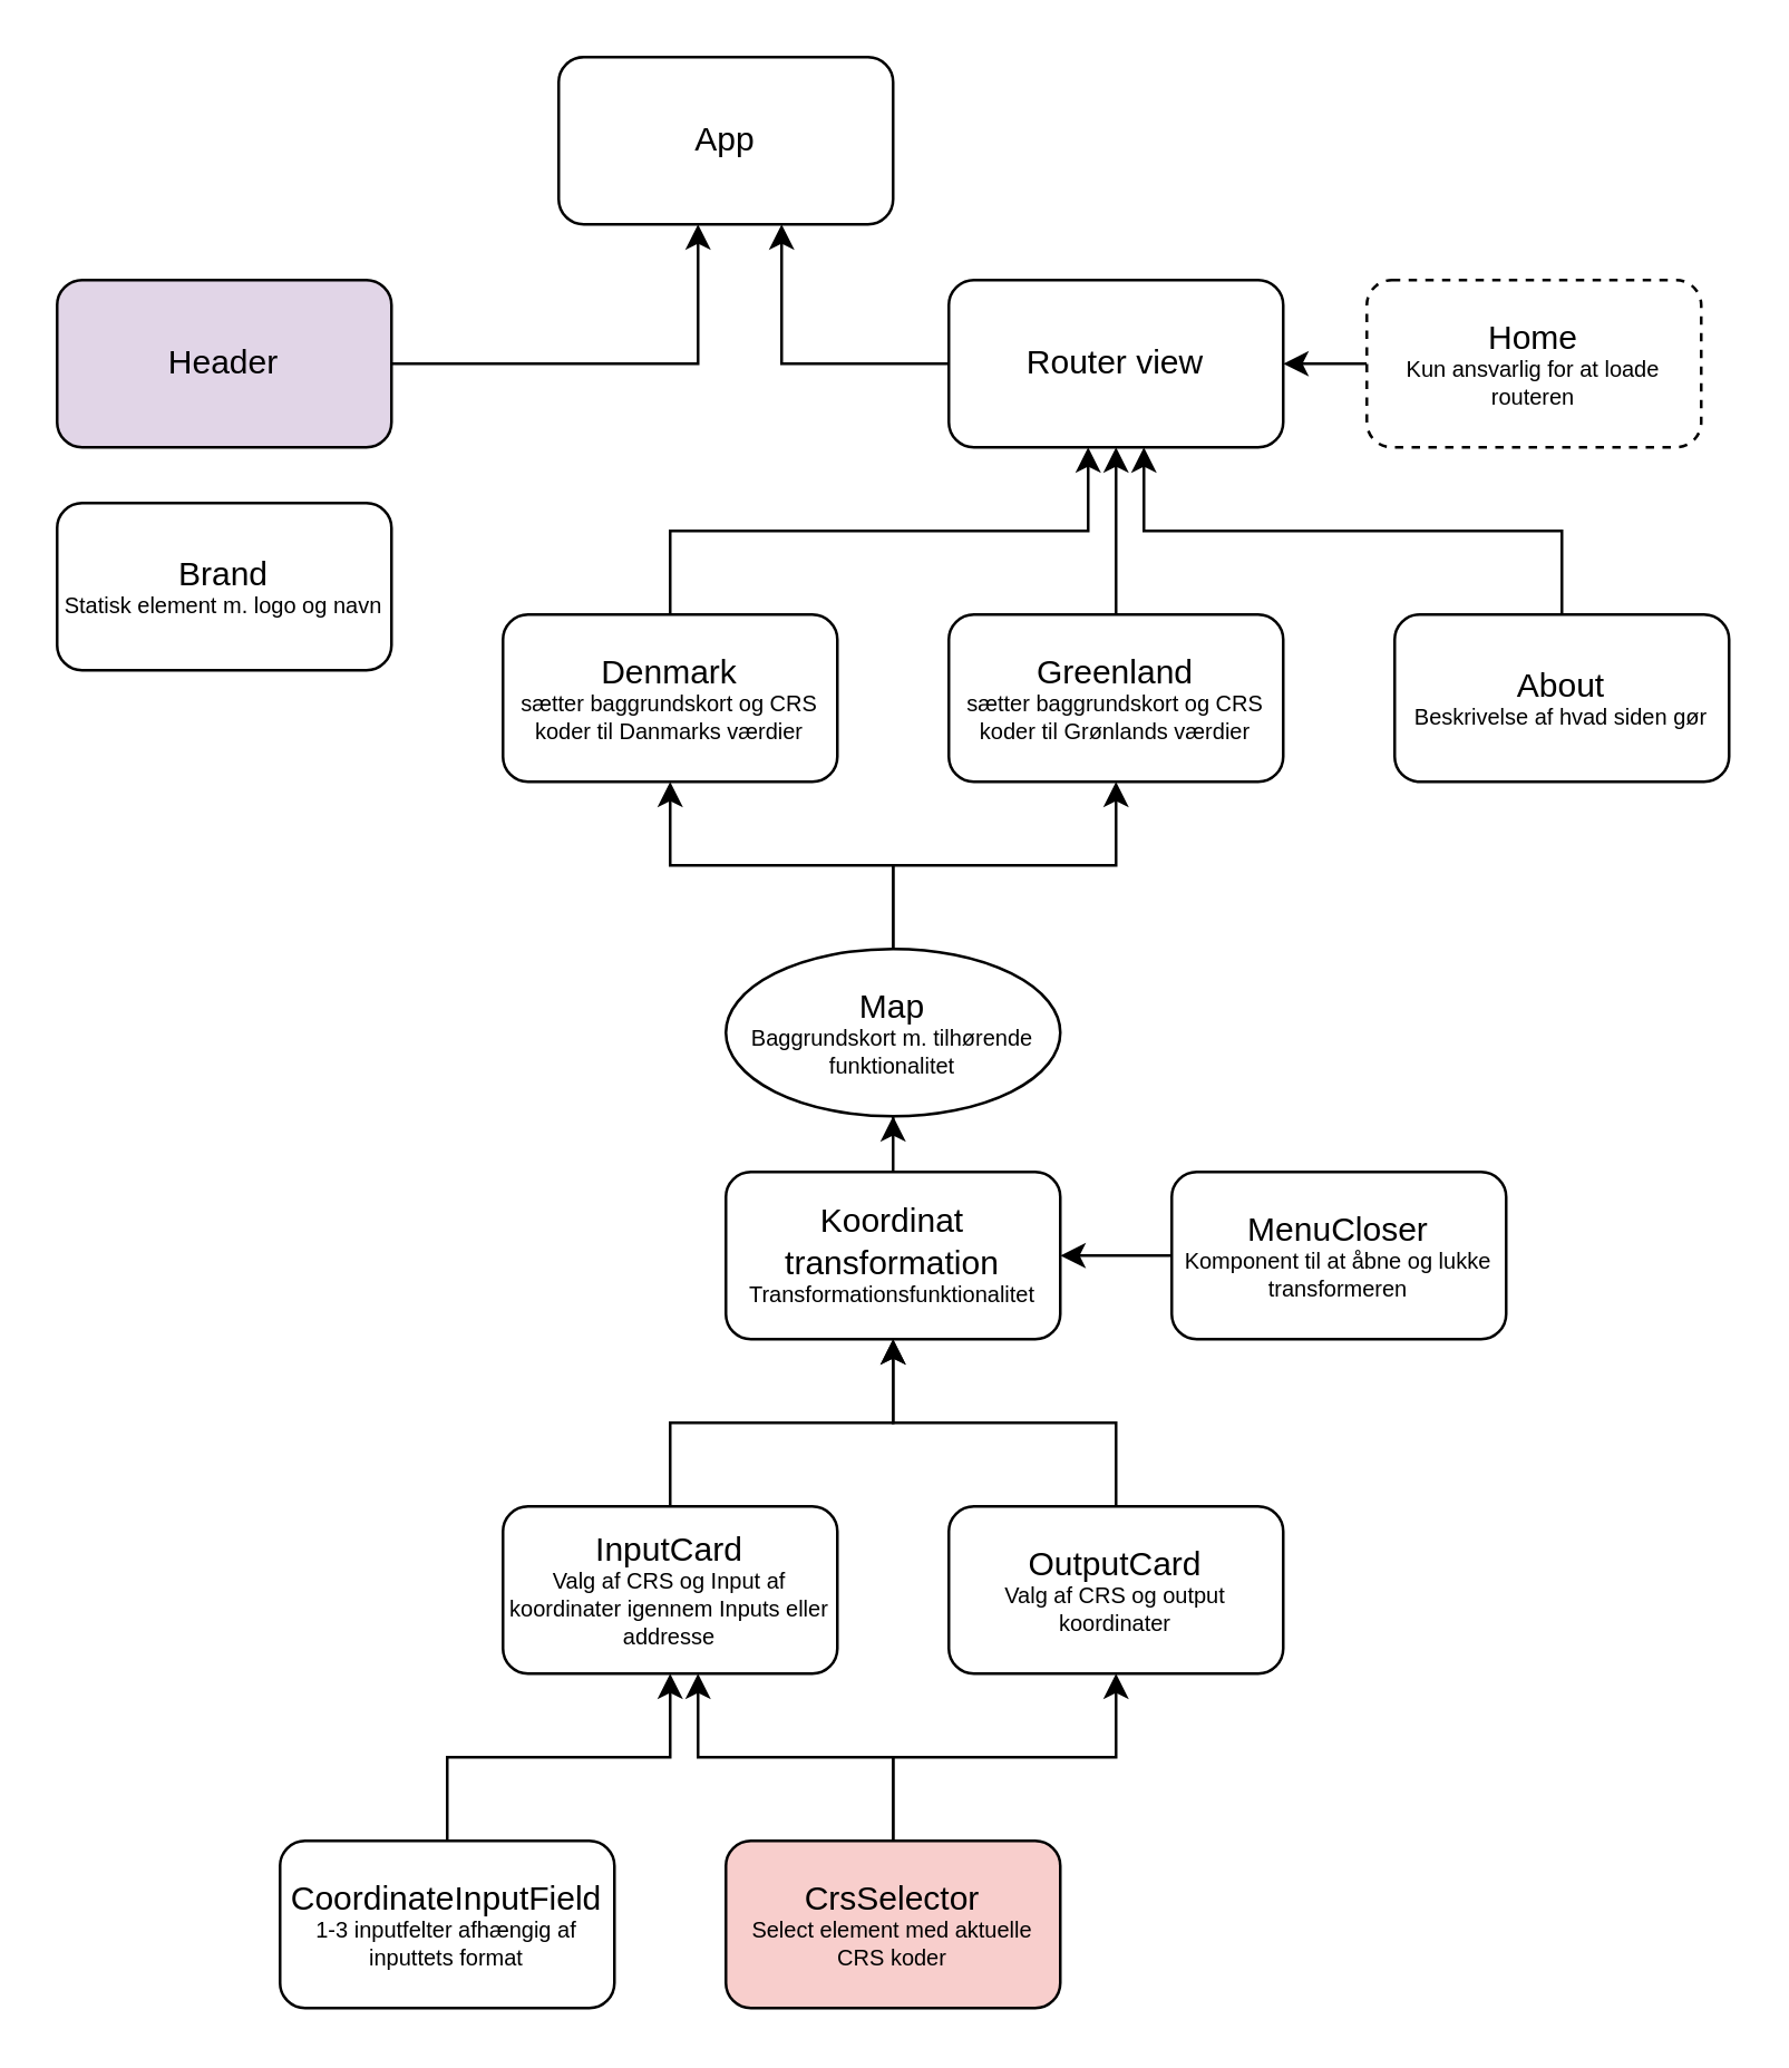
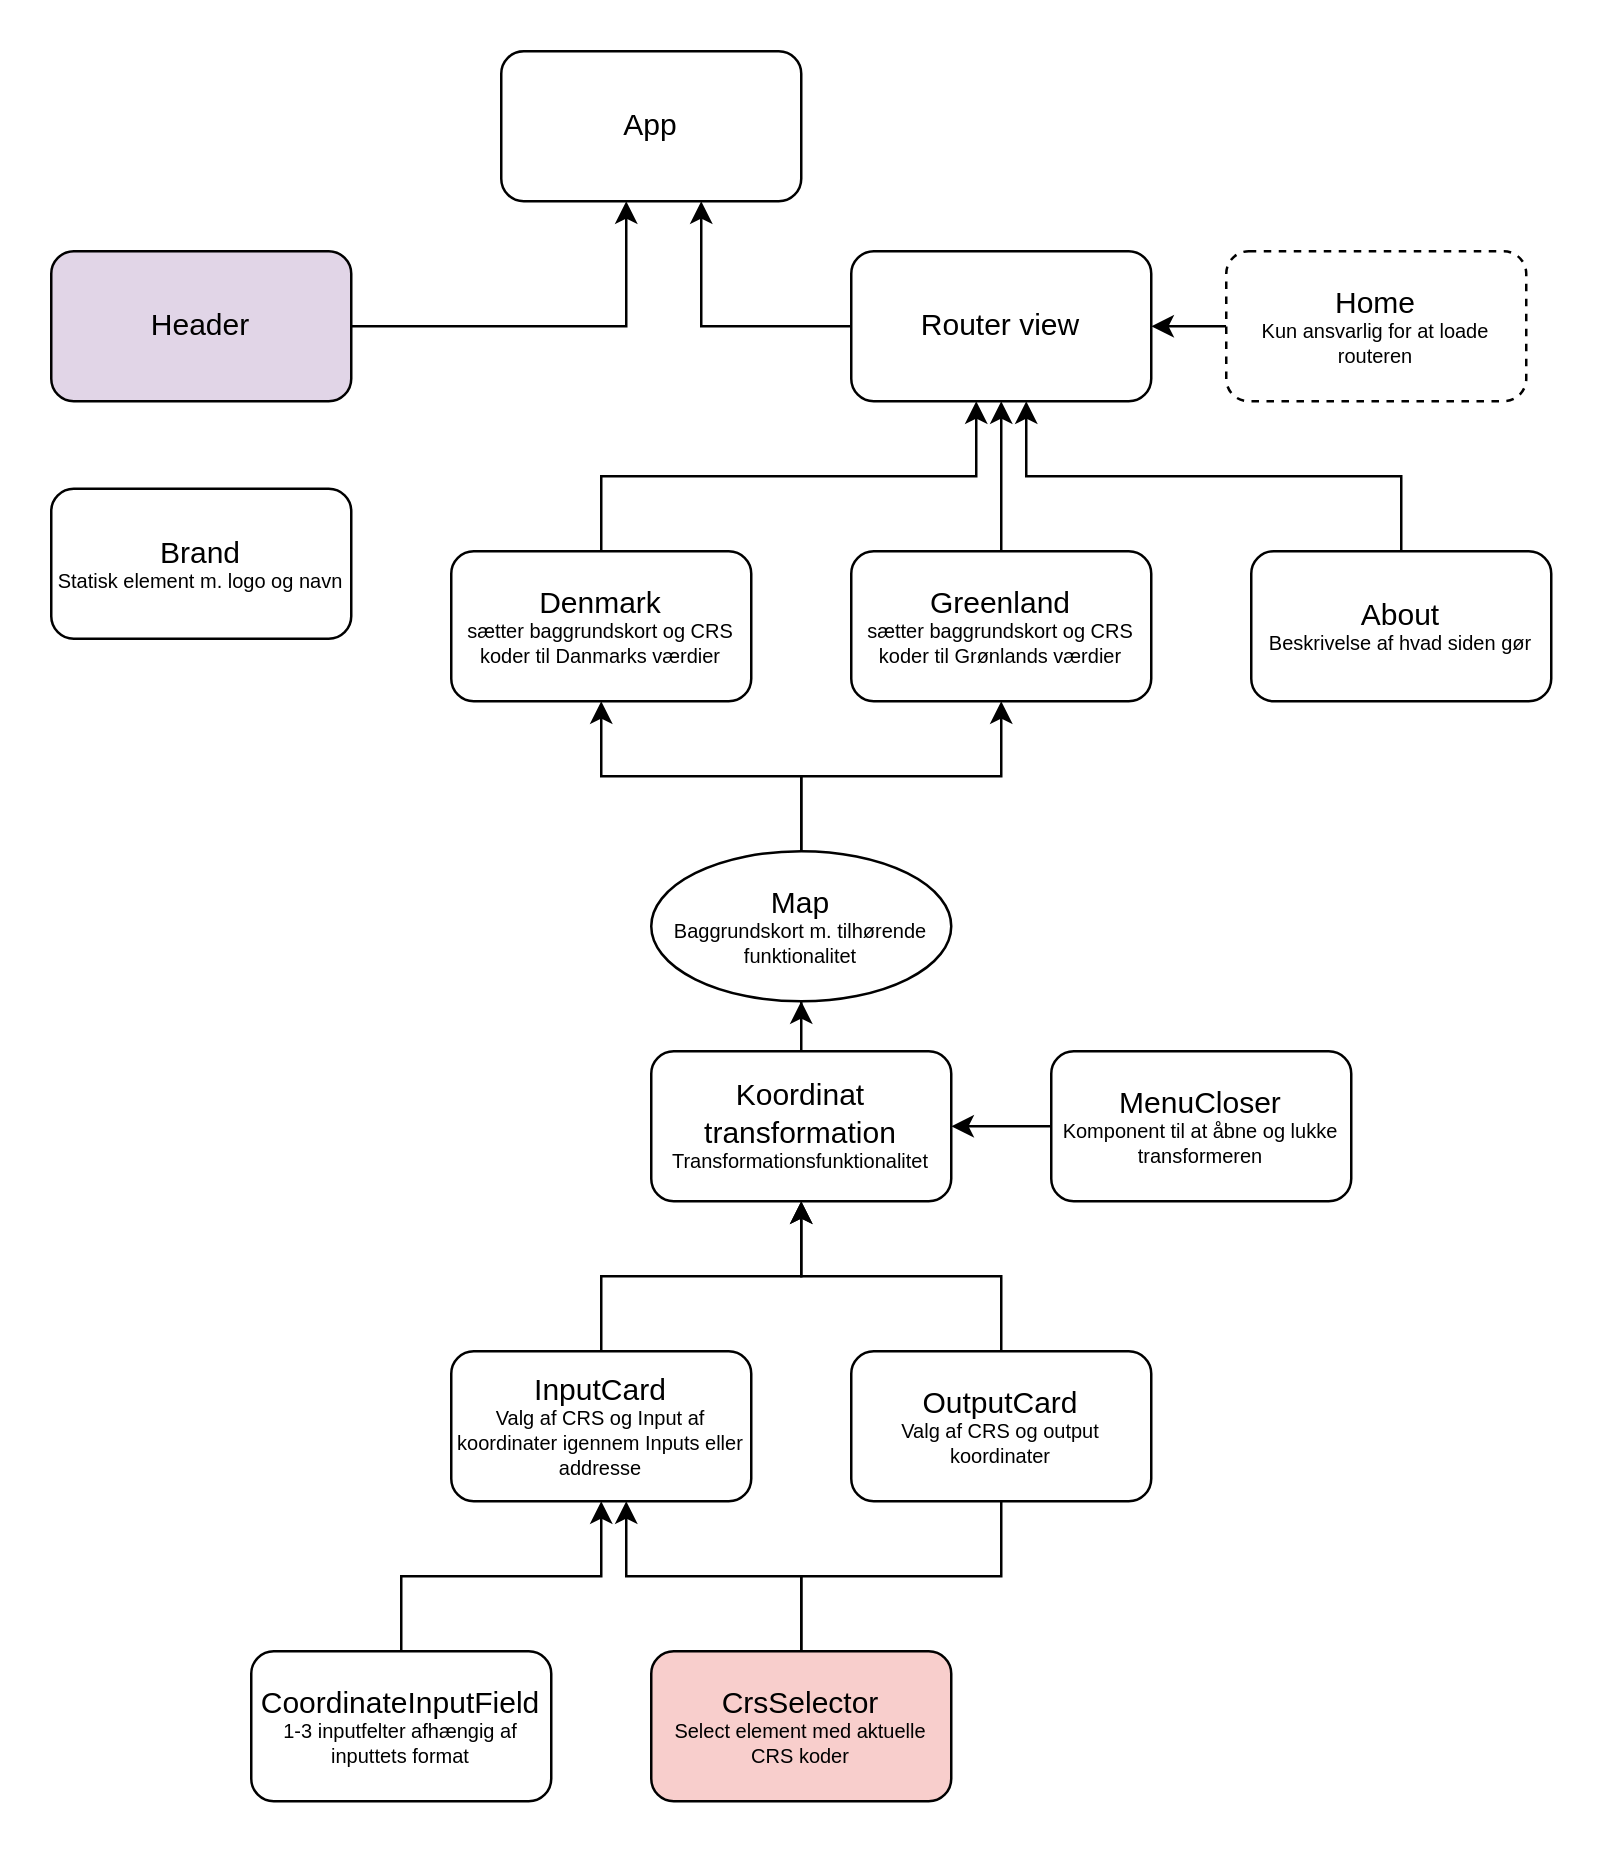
  <mxCell id="0" />
  <mxCell id="1" parent="0" />
  <mxCell id="2" value="App" style="rounded=1;whiteSpace=wrap;html=1;" vertex="1" parent="1"><mxGeometry x="200" y="20" width="120" height="60" as="geometry" /></mxCell>
  <mxCell id="3" style="edgeStyle=orthogonalEdgeStyle;rounded=0;orthogonalLoop=1;jettySize=auto;html=1;" edge="1" parent="1" source="4"><mxGeometry relative="1" as="geometry"><mxPoint x="280" y="80" as="targetPoint" /><Array as="points"><mxPoint x="280" y="130" /></Array></mxGeometry></mxCell>
  <mxCell id="4" value="Router view" style="rounded=1;whiteSpace=wrap;html=1;" vertex="1" parent="1"><mxGeometry x="340" y="100" width="120" height="60" as="geometry" /></mxCell>
  <mxCell id="5" style="edgeStyle=orthogonalEdgeStyle;rounded=0;orthogonalLoop=1;jettySize=auto;html=1;entryX=0.5;entryY=1;entryDx=0;entryDy=0;" edge="1" parent="1" source="6"><mxGeometry relative="1" as="geometry"><mxPoint x="250" y="80" as="targetPoint" /><Array as="points"><mxPoint x="250" y="130" /></Array></mxGeometry></mxCell>
  <mxCell id="6" value="Header" style="rounded=1;whiteSpace=wrap;html=1;fillColor=#e1d5e7;" vertex="1" parent="1"><mxGeometry x="20" y="100" width="120" height="60" as="geometry" /></mxCell>
  <mxCell id="7" style="edgeStyle=orthogonalEdgeStyle;rounded=0;orthogonalLoop=1;jettySize=auto;html=1;" edge="1" parent="1" source="8" target="4"><mxGeometry relative="1" as="geometry" /></mxCell>
  <mxCell id="8" value="&lt;div&gt;Home&lt;/div&gt;&lt;div style=&quot;font-size: 8px;&quot;&gt;Kun ansvarlig for at loade routeren&lt;br&gt;&lt;/div&gt;" style="rounded=1;whiteSpace=wrap;html=1;dashed=1;" vertex="1" parent="1"><mxGeometry x="490" y="100" width="120" height="60" as="geometry" /></mxCell>
  <mxCell id="9" style="edgeStyle=orthogonalEdgeStyle;rounded=0;orthogonalLoop=1;jettySize=auto;html=1;" edge="1" parent="1" source="10" target="4"><mxGeometry relative="1" as="geometry"><Array as="points"><mxPoint x="560" y="190" /><mxPoint x="410" y="190" /></Array></mxGeometry></mxCell>
  <mxCell id="10" value="&lt;div&gt;About&lt;/div&gt;&lt;div style=&quot;font-size: 8px;&quot;&gt;Beskrivelse af hvad siden gør&lt;br&gt;&lt;/div&gt;" style="rounded=1;whiteSpace=wrap;html=1;" vertex="1" parent="1"><mxGeometry x="500" y="220" width="120" height="60" as="geometry" /></mxCell>
  <mxCell id="11" style="edgeStyle=orthogonalEdgeStyle;rounded=0;orthogonalLoop=1;jettySize=auto;html=1;" edge="1" parent="1" source="20" target="19"><mxGeometry relative="1" as="geometry"><mxPoint x="320" y="340" as="sourcePoint" /><mxPoint x="320.029" y="320" as="targetPoint" /></mxGeometry></mxCell>
  <mxCell id="12" style="edgeStyle=orthogonalEdgeStyle;rounded=0;orthogonalLoop=1;jettySize=auto;html=1;" edge="1" parent="1" source="13" target="20"><mxGeometry relative="1" as="geometry"><mxPoint x="320" y="400" as="targetPoint" /><Array as="points"><mxPoint x="240" y="510" /><mxPoint x="320" y="510" /></Array></mxGeometry></mxCell>
  <mxCell id="13" value="&lt;div&gt;InputCard&lt;/div&gt;&lt;div style=&quot;font-size: 8px;&quot;&gt;Valg af CRS og Input af koordinater igennem Inputs eller addresse&lt;br&gt;&lt;/div&gt;" style="rounded=1;whiteSpace=wrap;html=1;" vertex="1" parent="1"><mxGeometry x="180" y="540" width="120" height="60" as="geometry" /></mxCell>
  <mxCell id="14" style="edgeStyle=orthogonalEdgeStyle;rounded=0;orthogonalLoop=1;jettySize=auto;html=1;" edge="1" parent="1" source="15" target="20"><mxGeometry relative="1" as="geometry"><mxPoint x="320" y="400" as="targetPoint" /><Array as="points"><mxPoint x="400" y="510" /><mxPoint x="320" y="510" /></Array></mxGeometry></mxCell>
  <mxCell id="15" value="&lt;div&gt;OutputCard&lt;/div&gt;&lt;div style=&quot;font-size: 8px;&quot;&gt;Valg af CRS og output koordinater&lt;br&gt;&lt;/div&gt;" style="rounded=1;whiteSpace=wrap;html=1;" vertex="1" parent="1"><mxGeometry x="340" y="540" width="120" height="60" as="geometry" /></mxCell>
- <mxCell id="16" value="&lt;div&gt;Brand&lt;/div&gt;&lt;div style=&quot;font-size: 8px;&quot;&gt;Statisk element m. logo og navn&lt;br&gt;&lt;/div&gt;" style="rounded=1;whiteSpace=wrap;html=1;" vertex="1" parent="1"><mxGeometry x="20" y="180" width="120" height="60" as="geometry" /></mxCell>
+ <mxCell id="16" value="&lt;div&gt;Brand&lt;/div&gt;&lt;div style=&quot;font-size: 8px;&quot;&gt;Statisk element m. logo og navn&lt;br&gt;&lt;/div&gt;" style="rounded=1;whiteSpace=wrap;html=1;" vertex="1" parent="1"><mxGeometry x="20" y="195" width="120" height="60" as="geometry" /></mxCell>
  <mxCell id="17" style="edgeStyle=orthogonalEdgeStyle;rounded=0;orthogonalLoop=1;jettySize=auto;html=1;" edge="1" parent="1" source="19" target="30"><mxGeometry relative="1" as="geometry"><mxPoint x="240" y="280" as="targetPoint" /></mxGeometry></mxCell>
  <mxCell id="18" style="edgeStyle=orthogonalEdgeStyle;rounded=0;orthogonalLoop=1;jettySize=auto;html=1;" edge="1" parent="1" source="19" target="31"><mxGeometry relative="1" as="geometry"><mxPoint x="400" y="280" as="targetPoint" /></mxGeometry></mxCell>
  <mxCell id="19" value="&lt;div&gt;Map&lt;/div&gt;&lt;div style=&quot;font-size: 8px;&quot;&gt;Baggrundskort m. tilhørende funktionalitet&lt;br&gt;&lt;/div&gt;" style="ellipse;whiteSpace=wrap;html=1;" vertex="1" parent="1"><mxGeometry x="260" y="340" width="120" height="60" as="geometry" /></mxCell>
  <mxCell id="20" value="&lt;div&gt;Koordinat&lt;/div&gt;&lt;div&gt;transformation&lt;/div&gt;&lt;div style=&quot;font-size: 8px;&quot;&gt;Transformationsfunktionalitet&lt;br&gt;&lt;/div&gt;" style="rounded=1;whiteSpace=wrap;html=1;" vertex="1" parent="1"><mxGeometry x="260" y="420" width="120" height="60" as="geometry" /></mxCell>
  <mxCell id="21" style="edgeStyle=orthogonalEdgeStyle;rounded=0;orthogonalLoop=1;jettySize=auto;html=1;" edge="1" parent="1" source="23" target="13"><mxGeometry relative="1" as="geometry"><Array as="points"><mxPoint x="320" y="630" /><mxPoint x="250" y="630" /></Array></mxGeometry></mxCell>
- <mxCell id="22" style="edgeStyle=orthogonalEdgeStyle;rounded=0;orthogonalLoop=1;jettySize=auto;html=1;" edge="1" parent="1" source="23" target="15"><mxGeometry relative="1" as="geometry" /></mxCell>
+ <mxCell id="22" style="edgeStyle=orthogonalEdgeStyle;rounded=0;orthogonalLoop=1;jettySize=auto;html=1;endArrow=none;" edge="1" parent="1" source="23" target="15"><mxGeometry relative="1" as="geometry" /></mxCell>
  <mxCell id="23" value="&lt;div&gt;CrsSelector&lt;/div&gt;&lt;div style=&quot;font-size: 8px;&quot;&gt;Select element med aktuelle CRS koder&lt;br&gt;&lt;/div&gt;" style="rounded=1;whiteSpace=wrap;html=1;fillColor=#f8cecc;" vertex="1" parent="1"><mxGeometry x="260" y="660" width="120" height="60" as="geometry" /></mxCell>
  <mxCell id="24" style="edgeStyle=orthogonalEdgeStyle;rounded=0;orthogonalLoop=1;jettySize=auto;html=1;" edge="1" parent="1" source="25" target="13"><mxGeometry relative="1" as="geometry"><Array as="points"><mxPoint x="160" y="630" /><mxPoint x="240" y="630" /></Array></mxGeometry></mxCell>
  <mxCell id="25" value="&lt;div&gt;CoordinateInputField&lt;/div&gt;&lt;div style=&quot;font-size: 8px;&quot;&gt;1-3 inputfelter afhængig af inputtets format&lt;br&gt;&lt;/div&gt;" style="rounded=1;whiteSpace=wrap;html=1;" vertex="1" parent="1"><mxGeometry x="100" y="660" width="120" height="60" as="geometry" /></mxCell>
  <mxCell id="26" style="edgeStyle=orthogonalEdgeStyle;rounded=0;orthogonalLoop=1;jettySize=auto;html=1;" edge="1" parent="1" source="27" target="20"><mxGeometry relative="1" as="geometry" /></mxCell>
  <mxCell id="27" value="MenuCloser&lt;div style=&quot;font-size: 8px;&quot;&gt;Komponent til at åbne og lukke transformeren&lt;br&gt;&lt;/div&gt;" style="rounded=1;whiteSpace=wrap;html=1;" vertex="1" parent="1"><mxGeometry x="420" y="420" width="120" height="60" as="geometry" /></mxCell>
  <mxCell id="28" style="edgeStyle=orthogonalEdgeStyle;rounded=0;orthogonalLoop=1;jettySize=auto;html=1;" edge="1" parent="1" source="30" target="4"><mxGeometry relative="1" as="geometry"><mxPoint x="240" y="220" as="sourcePoint" /><Array as="points"><mxPoint x="240" y="190" /><mxPoint x="390" y="190" /></Array></mxGeometry></mxCell>
  <mxCell id="29" style="edgeStyle=orthogonalEdgeStyle;rounded=0;orthogonalLoop=1;jettySize=auto;html=1;" edge="1" parent="1" source="31" target="4"><mxGeometry relative="1" as="geometry"><mxPoint x="400" y="220" as="sourcePoint" /></mxGeometry></mxCell>
  <mxCell id="30" value="&lt;div&gt;Denmark&lt;/div&gt;&lt;div style=&quot;font-size: 8px;&quot;&gt;sætter baggrundskort og CRS koder til Danmarks værdier&lt;br&gt;&lt;/div&gt;" style="rounded=1;whiteSpace=wrap;html=1;" vertex="1" parent="1"><mxGeometry x="180" y="220" width="120" height="60" as="geometry" /></mxCell>
  <mxCell id="31" value="&lt;div&gt;Greenland&lt;/div&gt;&lt;div style=&quot;font-size: 8px;&quot;&gt;sætter baggrundskort og CRS koder til Grønlands værdier&lt;br&gt;&lt;/div&gt;" style="rounded=1;whiteSpace=wrap;html=1;" vertex="1" parent="1"><mxGeometry x="340" y="220" width="120" height="60" as="geometry" /></mxCell>
